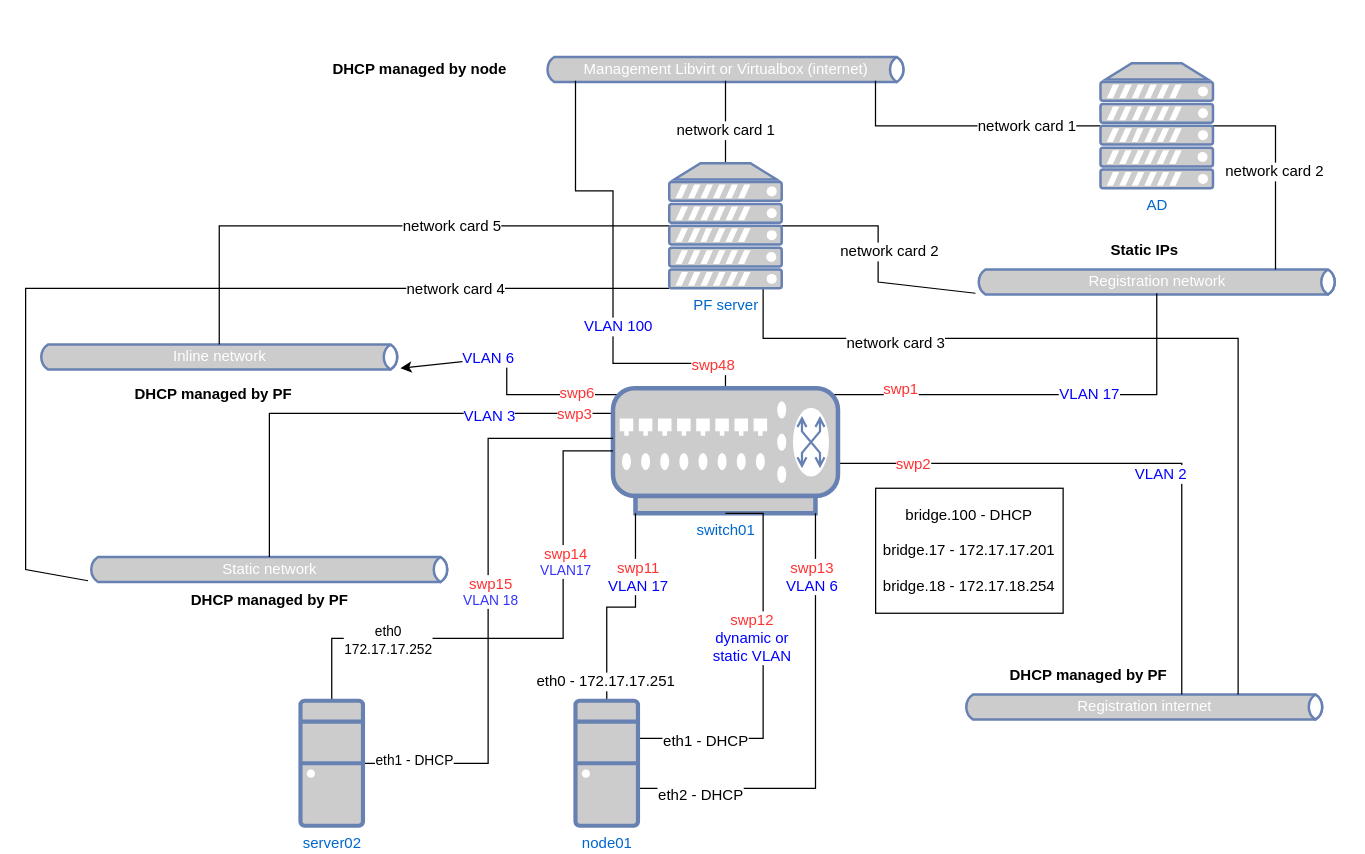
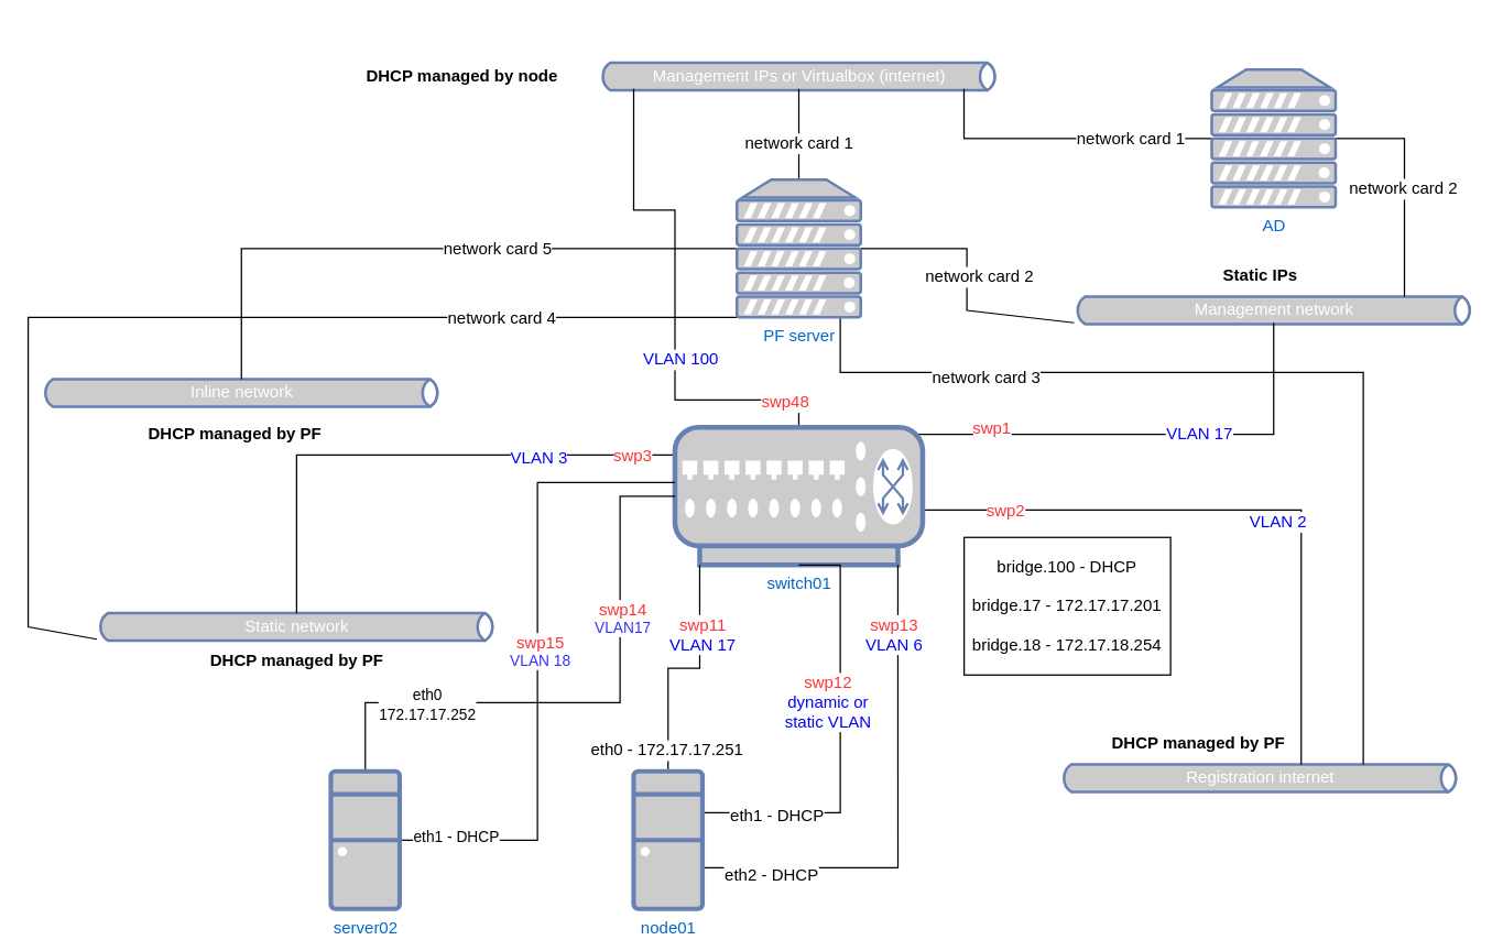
  <mxCell id="0" />
  <mxCell id="1" parent="0" />
- <mxCell id="2" value="Management Libvirt or Virtualbox (internet)&lt;br&gt;" style="html=1;outlineConnect=0;fillColor=#CCCCCC;strokeColor=#6881B3;gradientColor=none;gradientDirection=north;strokeWidth=2;shape=mxgraph.networks.bus;gradientColor=none;gradientDirection=north;fontColor=#ffffff;perimeter=backbonePerimeter;backboneSize=20;" parent="1" vertex="1"><mxGeometry x="434.88" y="20" width="290" height="70" as="geometry" /></mxCell>
- <mxCell id="3" value="Registration network" style="html=1;outlineConnect=0;fillColor=#CCCCCC;strokeColor=#6881B3;gradientColor=none;gradientDirection=north;strokeWidth=2;shape=mxgraph.networks.bus;gradientColor=none;gradientDirection=north;fontColor=#ffffff;perimeter=backbonePerimeter;backboneSize=20;" parent="1" vertex="1"><mxGeometry x="779.88" y="190" width="290" height="70" as="geometry" /></mxCell>
+ <mxCell id="2" value="Management IPs or Virtualbox (internet)&lt;br&gt;" style="html=1;outlineConnect=0;fillColor=#CCCCCC;strokeColor=#6881B3;gradientColor=none;gradientDirection=north;strokeWidth=2;shape=mxgraph.networks.bus;gradientColor=none;gradientDirection=north;fontColor=#ffffff;perimeter=backbonePerimeter;backboneSize=20;" parent="1" vertex="1"><mxGeometry x="434.88" y="20" width="290" height="70" as="geometry" /></mxCell>
+ <mxCell id="3" value="Management network" style="html=1;outlineConnect=0;fillColor=#CCCCCC;strokeColor=#6881B3;gradientColor=none;gradientDirection=north;strokeWidth=2;shape=mxgraph.networks.bus;gradientColor=none;gradientDirection=north;fontColor=#ffffff;perimeter=backbonePerimeter;backboneSize=20;" parent="1" vertex="1"><mxGeometry x="779.88" y="190" width="290" height="70" as="geometry" /></mxCell>
  <mxCell id="4" value="Registration internet" style="html=1;outlineConnect=0;fillColor=#CCCCCC;strokeColor=#6881B3;gradientColor=none;gradientDirection=north;strokeWidth=2;shape=mxgraph.networks.bus;gradientColor=none;gradientDirection=north;fontColor=#ffffff;perimeter=backbonePerimeter;backboneSize=20;" parent="1" vertex="1"><mxGeometry x="769.88" y="530" width="290" height="70" as="geometry" /></mxCell>
  <mxCell id="5" value="Static network" style="html=1;outlineConnect=0;fillColor=#CCCCCC;strokeColor=#6881B3;gradientColor=none;gradientDirection=north;strokeWidth=2;shape=mxgraph.networks.bus;gradientColor=none;gradientDirection=north;fontColor=#ffffff;perimeter=backbonePerimeter;backboneSize=20;" parent="1" vertex="1"><mxGeometry x="69.88" y="420" width="290" height="70" as="geometry" /></mxCell>
  <mxCell id="6" value="Inline network" style="html=1;outlineConnect=0;fillColor=#CCCCCC;strokeColor=#6881B3;gradientColor=none;gradientDirection=north;strokeWidth=2;shape=mxgraph.networks.bus;gradientColor=none;gradientDirection=north;fontColor=#ffffff;perimeter=backbonePerimeter;backboneSize=20;" parent="1" vertex="1"><mxGeometry x="29.88" y="250" width="290" height="70" as="geometry" /></mxCell>
  <mxCell id="7" style="edgeStyle=orthogonalEdgeStyle;rounded=0;orthogonalLoop=1;jettySize=auto;html=1;endArrow=none;endFill=0;" parent="1" source="17" target="6" edge="1"><mxGeometry relative="1" as="geometry" /></mxCell>
  <mxCell id="8" value="network card 5" style="text;html=1;align=center;verticalAlign=middle;resizable=0;points=[];labelBackgroundColor=#ffffff;" parent="7" vertex="1" connectable="0"><mxGeometry x="-0.147" y="-1" relative="1" as="geometry"><mxPoint x="19.17" y="1" as="offset" /></mxGeometry></mxCell>
  <mxCell id="9" style="edgeStyle=orthogonalEdgeStyle;rounded=0;orthogonalLoop=1;jettySize=auto;html=1;exitX=1;exitY=0.5;exitDx=0;exitDy=0;exitPerimeter=0;endArrow=none;endFill=0;" parent="1" source="17" target="3" edge="1"><mxGeometry relative="1" as="geometry"><Array as="points"><mxPoint x="702" y="180" /><mxPoint x="702" y="225" /></Array></mxGeometry></mxCell>
  <mxCell id="10" value="network card 2" style="text;html=1;align=center;verticalAlign=middle;resizable=0;points=[];labelBackgroundColor=#ffffff;" parent="9" vertex="1" connectable="0"><mxGeometry x="-0.739" relative="1" as="geometry"><mxPoint x="59.29" y="20" as="offset" /></mxGeometry></mxCell>
  <mxCell id="11" style="edgeStyle=orthogonalEdgeStyle;rounded=0;orthogonalLoop=1;jettySize=auto;html=1;endArrow=none;endFill=0;" parent="1" source="17" target="2" edge="1"><mxGeometry relative="1" as="geometry"><Array as="points"><mxPoint x="580" y="100" /><mxPoint x="580" y="100" /></Array></mxGeometry></mxCell>
  <mxCell id="12" value="network card 1" style="text;html=1;align=center;verticalAlign=middle;resizable=0;points=[];labelBackgroundColor=#ffffff;" parent="11" vertex="1" connectable="0"><mxGeometry x="-0.173" relative="1" as="geometry"><mxPoint as="offset" /></mxGeometry></mxCell>
  <mxCell id="13" style="edgeStyle=orthogonalEdgeStyle;rounded=0;orthogonalLoop=1;jettySize=auto;html=1;endArrow=none;endFill=0;" parent="1" source="17" target="4" edge="1"><mxGeometry relative="1" as="geometry"><Array as="points"><mxPoint x="610" y="270" /><mxPoint x="990" y="270" /></Array></mxGeometry></mxCell>
  <mxCell id="14" value="network card 3" style="text;html=1;align=center;verticalAlign=middle;resizable=0;points=[];labelBackgroundColor=#ffffff;" parent="13" vertex="1" connectable="0"><mxGeometry x="-0.59" y="-3" relative="1" as="geometry"><mxPoint as="offset" /></mxGeometry></mxCell>
  <mxCell id="15" style="edgeStyle=orthogonalEdgeStyle;rounded=0;orthogonalLoop=1;jettySize=auto;html=1;endArrow=none;endFill=0;" parent="1" source="17" target="5" edge="1"><mxGeometry relative="1" as="geometry"><Array as="points"><mxPoint x="20" y="230" /><mxPoint x="20" y="455" /></Array></mxGeometry></mxCell>
  <mxCell id="16" value="network card 4" style="text;html=1;align=center;verticalAlign=middle;resizable=0;points=[];labelBackgroundColor=#ffffff;" parent="15" vertex="1" connectable="0"><mxGeometry x="-0.567" y="3" relative="1" as="geometry"><mxPoint y="-3" as="offset" /></mxGeometry></mxCell>
  <mxCell id="17" value="PF server" style="fontColor=#0066CC;verticalAlign=top;verticalLabelPosition=bottom;labelPosition=center;align=center;html=1;outlineConnect=0;fillColor=#CCCCCC;strokeColor=#6881B3;gradientColor=none;gradientDirection=north;strokeWidth=2;shape=mxgraph.networks.server;" parent="1" vertex="1"><mxGeometry x="534.88" y="130" width="90" height="100" as="geometry" /></mxCell>
  <mxCell id="18" style="edgeStyle=orthogonalEdgeStyle;rounded=0;orthogonalLoop=1;jettySize=auto;html=1;endArrow=none;endFill=0;" parent="1" source="22" target="3" edge="1"><mxGeometry relative="1" as="geometry"><Array as="points"><mxPoint x="1019.88" y="100" /></Array></mxGeometry></mxCell>
  <mxCell id="19" value="network card 2" style="text;html=1;align=center;verticalAlign=middle;resizable=0;points=[];labelBackgroundColor=#ffffff;" parent="18" vertex="1" connectable="0"><mxGeometry x="0.052" y="-1" relative="1" as="geometry"><mxPoint as="offset" /></mxGeometry></mxCell>
  <mxCell id="20" style="edgeStyle=orthogonalEdgeStyle;rounded=0;orthogonalLoop=1;jettySize=auto;html=1;endArrow=none;endFill=0;" parent="1" source="22" target="2" edge="1"><mxGeometry relative="1" as="geometry"><Array as="points"><mxPoint x="699.88" y="100" /></Array></mxGeometry></mxCell>
  <mxCell id="21" value="network card 1" style="text;html=1;align=center;verticalAlign=middle;resizable=0;points=[];labelBackgroundColor=#ffffff;" parent="20" vertex="1" connectable="0"><mxGeometry x="-0.553" y="-2" relative="1" as="geometry"><mxPoint x="-11.67" y="2" as="offset" /></mxGeometry></mxCell>
  <mxCell id="22" value="AD" style="fontColor=#0066CC;verticalAlign=top;verticalLabelPosition=bottom;labelPosition=center;align=center;html=1;outlineConnect=0;fillColor=#CCCCCC;strokeColor=#6881B3;gradientColor=none;gradientDirection=north;strokeWidth=2;shape=mxgraph.networks.server;" parent="1" vertex="1"><mxGeometry x="879.88" y="50" width="90" height="100" as="geometry" /></mxCell>
- <mxCell id="23" value="" style="edgeStyle=orthogonalEdgeStyle;rounded=0;orthogonalLoop=1;jettySize=auto;html=1;exitX=0.05;exitY=0.05;exitDx=0;exitDy=0;exitPerimeter=0;" parent="1" source="38" target="6" edge="1"><mxGeometry relative="1" as="geometry"><mxPoint x="534.88" y="290" as="targetPoint" /></mxGeometry></mxCell>
- <mxCell id="24" value="&lt;font color=&quot;#0000ff&quot;&gt;VLAN 6&lt;/font&gt;" style="text;html=1;align=center;verticalAlign=middle;resizable=0;points=[];labelBackgroundColor=#ffffff;" parent="23" vertex="1" connectable="0"><mxGeometry x="-0.708" y="1" relative="1" as="geometry"><mxPoint x="-78" y="-31" as="offset" /></mxGeometry></mxCell>
- <mxCell id="25" value="swp6" style="text;html=1;align=center;verticalAlign=middle;resizable=0;points=[];labelBackgroundColor=#ffffff;fontColor=#FF3333;" parent="23" vertex="1" connectable="0"><mxGeometry x="-0.666" y="-2" relative="1" as="geometry"><mxPoint x="-3.88" as="offset" /></mxGeometry></mxCell>
  <mxCell id="26" style="edgeStyle=orthogonalEdgeStyle;rounded=0;orthogonalLoop=1;jettySize=auto;html=1;endArrow=none;endFill=0;exitX=0.95;exitY=0.05;exitDx=0;exitDy=0;exitPerimeter=0;" parent="1" source="38" target="3" edge="1"><mxGeometry relative="1" as="geometry" /></mxCell>
  <mxCell id="27" value="&lt;font color=&quot;#0000ff&quot;&gt;VLAN 17&lt;/font&gt;" style="text;html=1;align=center;verticalAlign=middle;resizable=0;points=[];labelBackgroundColor=#ffffff;" parent="26" vertex="1" connectable="0"><mxGeometry x="-0.152" y="1" relative="1" as="geometry"><mxPoint x="63.29" y="0.97" as="offset" /></mxGeometry></mxCell>
  <mxCell id="28" value="swp1" style="text;html=1;align=center;verticalAlign=middle;resizable=0;points=[];labelBackgroundColor=#ffffff;fontColor=#FF3333;" parent="26" vertex="1" connectable="0"><mxGeometry x="-0.803" y="-3" relative="1" as="geometry"><mxPoint x="25" y="-8" as="offset" /></mxGeometry></mxCell>
  <mxCell id="29" style="edgeStyle=orthogonalEdgeStyle;rounded=0;orthogonalLoop=1;jettySize=auto;html=1;endArrow=none;endFill=0;exitX=1;exitY=0.7;exitDx=0;exitDy=0;exitPerimeter=0;" parent="1" source="38" target="4" edge="1"><mxGeometry relative="1" as="geometry"><Array as="points"><mxPoint x="669.88" y="370" /><mxPoint x="944.88" y="370" /></Array></mxGeometry></mxCell>
  <mxCell id="30" value="&lt;font color=&quot;#0000ff&quot;&gt;VLAN 2&lt;/font&gt;" style="text;html=1;align=center;verticalAlign=middle;resizable=0;points=[];labelBackgroundColor=#ffffff;" parent="29" vertex="1" connectable="0"><mxGeometry x="0.249" y="1" relative="1" as="geometry"><mxPoint x="-18.25" as="offset" /></mxGeometry></mxCell>
  <mxCell id="31" value="swp2" style="text;html=1;align=center;verticalAlign=middle;resizable=0;points=[];labelBackgroundColor=#ffffff;fontColor=#FF3333;" parent="29" vertex="1" connectable="0"><mxGeometry x="-0.84" y="-4" relative="1" as="geometry"><mxPoint x="31.75" y="-4" as="offset" /></mxGeometry></mxCell>
  <mxCell id="32" style="edgeStyle=orthogonalEdgeStyle;rounded=0;orthogonalLoop=1;jettySize=auto;html=1;exitX=0;exitY=0.5;exitDx=0;exitDy=0;exitPerimeter=0;endArrow=none;endFill=0;" parent="1" source="38" target="5" edge="1"><mxGeometry relative="1" as="geometry"><Array as="points"><mxPoint x="550" y="360" /><mxPoint x="550" y="330" /><mxPoint x="215" y="330" /></Array></mxGeometry></mxCell>
  <mxCell id="33" value="&lt;font color=&quot;#0000ff&quot;&gt;VLAN 3&lt;/font&gt;" style="text;html=1;align=center;verticalAlign=middle;resizable=0;points=[];labelBackgroundColor=#ffffff;" parent="32" vertex="1" connectable="0"><mxGeometry x="-0.33" y="2" relative="1" as="geometry"><mxPoint x="-69.12" as="offset" /></mxGeometry></mxCell>
  <mxCell id="34" value="swp3" style="text;html=1;align=center;verticalAlign=middle;resizable=0;points=[];labelBackgroundColor=#ffffff;fontColor=#FF3333;" parent="32" vertex="1" connectable="0"><mxGeometry x="-0.304" y="3" relative="1" as="geometry"><mxPoint x="6.71" y="-3" as="offset" /></mxGeometry></mxCell>
  <mxCell id="35" style="edgeStyle=orthogonalEdgeStyle;rounded=0;orthogonalLoop=1;jettySize=auto;html=1;endArrow=none;endFill=0;exitX=0.5;exitY=0;exitDx=0;exitDy=0;exitPerimeter=0;" parent="1" source="38" target="2" edge="1"><mxGeometry relative="1" as="geometry"><Array as="points"><mxPoint x="579.88" y="290" /><mxPoint x="489.88" y="290" /><mxPoint x="489.88" y="152" /><mxPoint x="459.88" y="152" /></Array></mxGeometry></mxCell>
  <mxCell id="36" value="&lt;font color=&quot;#0000ff&quot;&gt;VLAN 100&lt;/font&gt;" style="text;html=1;align=center;verticalAlign=middle;resizable=0;points=[];labelBackgroundColor=#ffffff;" parent="35" vertex="1" connectable="0"><mxGeometry x="-0.422" y="2" relative="1" as="geometry"><mxPoint y="-32" as="offset" /></mxGeometry></mxCell>
  <mxCell id="37" value="swp48" style="text;html=1;align=center;verticalAlign=middle;resizable=0;points=[];labelBackgroundColor=#ffffff;fontColor=#FF3333;" parent="35" vertex="1" connectable="0"><mxGeometry x="-0.897" y="-2" relative="1" as="geometry"><mxPoint x="-11.92" as="offset" /></mxGeometry></mxCell>
  <mxCell id="38" value="switch01" style="fontColor=#0066CC;verticalAlign=top;verticalLabelPosition=bottom;labelPosition=center;align=center;html=1;outlineConnect=0;fillColor=#CCCCCC;strokeColor=#6881B3;gradientColor=none;gradientDirection=north;strokeWidth=2;shape=mxgraph.networks.switch;" parent="1" vertex="1"><mxGeometry x="489.88" y="310" width="180" height="100" as="geometry" /></mxCell>
  <mxCell id="39" style="edgeStyle=orthogonalEdgeStyle;rounded=0;orthogonalLoop=1;jettySize=auto;html=1;endArrow=none;endFill=0;entryX=0.1;entryY=1;entryDx=0;entryDy=0;entryPerimeter=0;" parent="1" source="48" target="38" edge="1"><mxGeometry relative="1" as="geometry" /></mxCell>
  <mxCell id="40" value="&lt;font color=&quot;#ff3333&quot;&gt;swp11&lt;/font&gt;&lt;br&gt;&lt;font color=&quot;#0000ff&quot;&gt;VLAN 17&lt;/font&gt;" style="text;html=1;align=center;verticalAlign=middle;resizable=0;points=[];labelBackgroundColor=#ffffff;" parent="39" vertex="1" connectable="0"><mxGeometry x="0.689" relative="1" as="geometry"><mxPoint x="2" y="23" as="offset" /></mxGeometry></mxCell>
  <mxCell id="41" value="eth0 - 172.17.17.251" style="text;html=1;align=center;verticalAlign=middle;resizable=0;points=[];labelBackgroundColor=#ffffff;" parent="39" vertex="1" connectable="0"><mxGeometry x="-0.811" y="1" relative="1" as="geometry"><mxPoint as="offset" /></mxGeometry></mxCell>
  <mxCell id="42" style="edgeStyle=orthogonalEdgeStyle;rounded=0;orthogonalLoop=1;jettySize=auto;html=1;endArrow=none;endFill=0;entryX=0.5;entryY=1;entryDx=0;entryDy=0;entryPerimeter=0;" parent="1" source="48" target="38" edge="1"><mxGeometry relative="1" as="geometry"><mxPoint x="579.88" y="450" as="targetPoint" /><Array as="points"><mxPoint x="610" y="590" /><mxPoint x="610" y="410" /></Array></mxGeometry></mxCell>
  <mxCell id="43" value="&lt;font color=&quot;#ff3333&quot;&gt;swp12&lt;br&gt;&lt;/font&gt;&lt;font color=&quot;#0000ff&quot;&gt;dynamic or&lt;br&gt;static VLAN&lt;/font&gt;" style="text;html=1;align=center;verticalAlign=middle;resizable=0;points=[];labelBackgroundColor=#ffffff;" parent="42" vertex="1" connectable="0"><mxGeometry x="0.748" y="1" relative="1" as="geometry"><mxPoint x="-9" y="90.71" as="offset" /></mxGeometry></mxCell>
  <mxCell id="44" value="eth1 - DHCP" style="text;html=1;align=center;verticalAlign=middle;resizable=0;points=[];labelBackgroundColor=#ffffff;" parent="42" vertex="1" connectable="0"><mxGeometry x="-0.859" y="-2" relative="1" as="geometry"><mxPoint x="32" as="offset" /></mxGeometry></mxCell>
  <mxCell id="45" style="edgeStyle=orthogonalEdgeStyle;rounded=0;orthogonalLoop=1;jettySize=auto;html=1;entryX=0.9;entryY=1;entryDx=0;entryDy=0;entryPerimeter=0;endArrow=none;endFill=0;" parent="1" source="48" target="38" edge="1"><mxGeometry relative="1" as="geometry"><Array as="points"><mxPoint x="651.88" y="630" /></Array></mxGeometry></mxCell>
  <mxCell id="46" value="eth2 - DHCP" style="text;html=1;align=center;verticalAlign=middle;resizable=0;points=[];labelBackgroundColor=#ffffff;" parent="45" vertex="1" connectable="0"><mxGeometry x="-0.889" y="-5" relative="1" as="geometry"><mxPoint x="30" as="offset" /></mxGeometry></mxCell>
  <mxCell id="47" value="&lt;font color=&quot;#ff3333&quot;&gt;swp13&lt;/font&gt;&lt;br&gt;&lt;font color=&quot;#0000ff&quot;&gt;VLAN 6&lt;/font&gt;" style="text;html=1;align=center;verticalAlign=middle;resizable=0;points=[];labelBackgroundColor=#ffffff;" parent="45" vertex="1" connectable="0"><mxGeometry x="0.867" y="3" relative="1" as="geometry"><mxPoint y="26" as="offset" /></mxGeometry></mxCell>
  <mxCell id="48" value="node01" style="fontColor=#0066CC;verticalAlign=top;verticalLabelPosition=bottom;labelPosition=center;align=center;html=1;outlineConnect=0;fillColor=#CCCCCC;strokeColor=#6881B3;gradientColor=none;gradientDirection=north;strokeWidth=2;shape=mxgraph.networks.desktop_pc;" parent="1" vertex="1"><mxGeometry x="459.88" y="560" width="50" height="100" as="geometry" /></mxCell>
  <mxCell id="49" value="&lt;b&gt;DHCP managed by PF&lt;/b&gt;" style="text;html=1;align=center;verticalAlign=middle;resizable=0;points=[];autosize=1;" parent="1" vertex="1"><mxGeometry x="800" y="530" width="140" height="20" as="geometry" /></mxCell>
  <mxCell id="50" value="&lt;b&gt;DHCP managed by PF&lt;/b&gt;" style="text;html=1;align=center;verticalAlign=middle;resizable=0;points=[];autosize=1;" parent="1" vertex="1"><mxGeometry x="144.88" y="470" width="140" height="20" as="geometry" /></mxCell>
  <mxCell id="51" value="&lt;b&gt;DHCP managed by PF&lt;/b&gt;" style="text;html=1;align=center;verticalAlign=middle;resizable=0;points=[];autosize=1;" parent="1" vertex="1"><mxGeometry x="99.88" y="305" width="140" height="20" as="geometry" /></mxCell>
  <mxCell id="52" value="&lt;b&gt;Static IPs&lt;/b&gt;" style="text;html=1;align=center;verticalAlign=middle;resizable=0;points=[];autosize=1;" parent="1" vertex="1"><mxGeometry x="879.88" y="190" width="70" height="20" as="geometry" /></mxCell>
  <mxCell id="53" value="&lt;b&gt;DHCP managed by node&lt;/b&gt;" style="text;html=1;align=center;verticalAlign=middle;resizable=0;points=[];autosize=1;" parent="1" vertex="1"><mxGeometry x="250" y="45" width="170" height="20" as="geometry" /></mxCell>
  <mxCell id="54" value="&lt;div&gt;bridge.100 - DHCP&lt;/div&gt;&lt;br&gt;&lt;div&gt;bridge.17 - 172.17.17.201&lt;/div&gt;&lt;div&gt;&lt;br&gt;&lt;/div&gt;&lt;div&gt;bridge.18 - 172.17.18.254&lt;br&gt;&lt;/div&gt;" style="text;html=1;strokeColor=#000000;fillColor=none;align=center;verticalAlign=middle;whiteSpace=wrap;rounded=0;gradientColor=none;" parent="1" vertex="1"><mxGeometry x="700" y="390" width="150" height="100" as="geometry" /></mxCell>
  <mxCell id="55" value="" style="edgeStyle=orthogonalEdgeStyle;rounded=0;orthogonalLoop=1;jettySize=auto;html=1;endArrow=none;endFill=0;" edge="1" parent="1" source="61" target="38"><mxGeometry relative="1" as="geometry"><Array as="points"><mxPoint x="390" y="610" /><mxPoint x="390" y="350" /></Array></mxGeometry></mxCell>
  <mxCell id="56" value="&lt;div style=&quot;font-size: 12px&quot;&gt;&lt;font color=&quot;#FF3333&quot;&gt;swp15&lt;/font&gt;&lt;/div&gt;&lt;div&gt;&lt;font color=&quot;#3333FF&quot;&gt;VLAN 18&lt;/font&gt;&lt;br&gt;&lt;/div&gt;" style="edgeLabel;html=1;align=center;verticalAlign=middle;resizable=0;points=[];" vertex="1" connectable="0" parent="55"><mxGeometry x="0.055" y="-1" relative="1" as="geometry"><mxPoint y="5.8" as="offset" /></mxGeometry></mxCell>
  <mxCell id="57" value="&lt;div&gt;eth1 - DHCP&lt;/div&gt;" style="edgeLabel;html=1;align=center;verticalAlign=middle;resizable=0;points=[];" vertex="1" connectable="0" parent="55"><mxGeometry x="-0.891" y="3" relative="1" as="geometry"><mxPoint x="15.12" as="offset" /></mxGeometry></mxCell>
  <mxCell id="58" value="" style="edgeStyle=orthogonalEdgeStyle;rounded=0;orthogonalLoop=1;jettySize=auto;html=1;endArrow=none;endFill=0;" edge="1" parent="1" source="61" target="38"><mxGeometry relative="1" as="geometry"><Array as="points"><mxPoint x="265" y="510" /><mxPoint x="450" y="510" /><mxPoint x="450" y="360" /></Array></mxGeometry></mxCell>
  <mxCell id="59" value="&lt;div style=&quot;font-size: 12px&quot;&gt;&lt;font color=&quot;#FF3333&quot;&gt;swp14&lt;/font&gt;&lt;/div&gt;&lt;div&gt;&lt;font color=&quot;#3333FF&quot;&gt;VLAN17&lt;/font&gt;&lt;br&gt;&lt;/div&gt;" style="edgeLabel;html=1;align=center;verticalAlign=middle;resizable=0;points=[];" vertex="1" connectable="0" parent="58"><mxGeometry x="0.414" y="-1" relative="1" as="geometry"><mxPoint y="3.33" as="offset" /></mxGeometry></mxCell>
  <mxCell id="60" value="&lt;div&gt;eth0&lt;/div&gt;&lt;div&gt;172.17.17.252&lt;br&gt;&lt;/div&gt;" style="edgeLabel;html=1;align=center;verticalAlign=middle;resizable=0;points=[];" vertex="1" connectable="0" parent="58"><mxGeometry x="-0.699" y="-1" relative="1" as="geometry"><mxPoint x="30.92" as="offset" /></mxGeometry></mxCell>
  <mxCell id="61" value="server02" style="fontColor=#0066CC;verticalAlign=top;verticalLabelPosition=bottom;labelPosition=center;align=center;html=1;outlineConnect=0;fillColor=#CCCCCC;strokeColor=#6881B3;gradientColor=none;gradientDirection=north;strokeWidth=2;shape=mxgraph.networks.desktop_pc;" vertex="1" parent="1"><mxGeometry x="239.88" y="560" width="50" height="100" as="geometry" /></mxCell>
